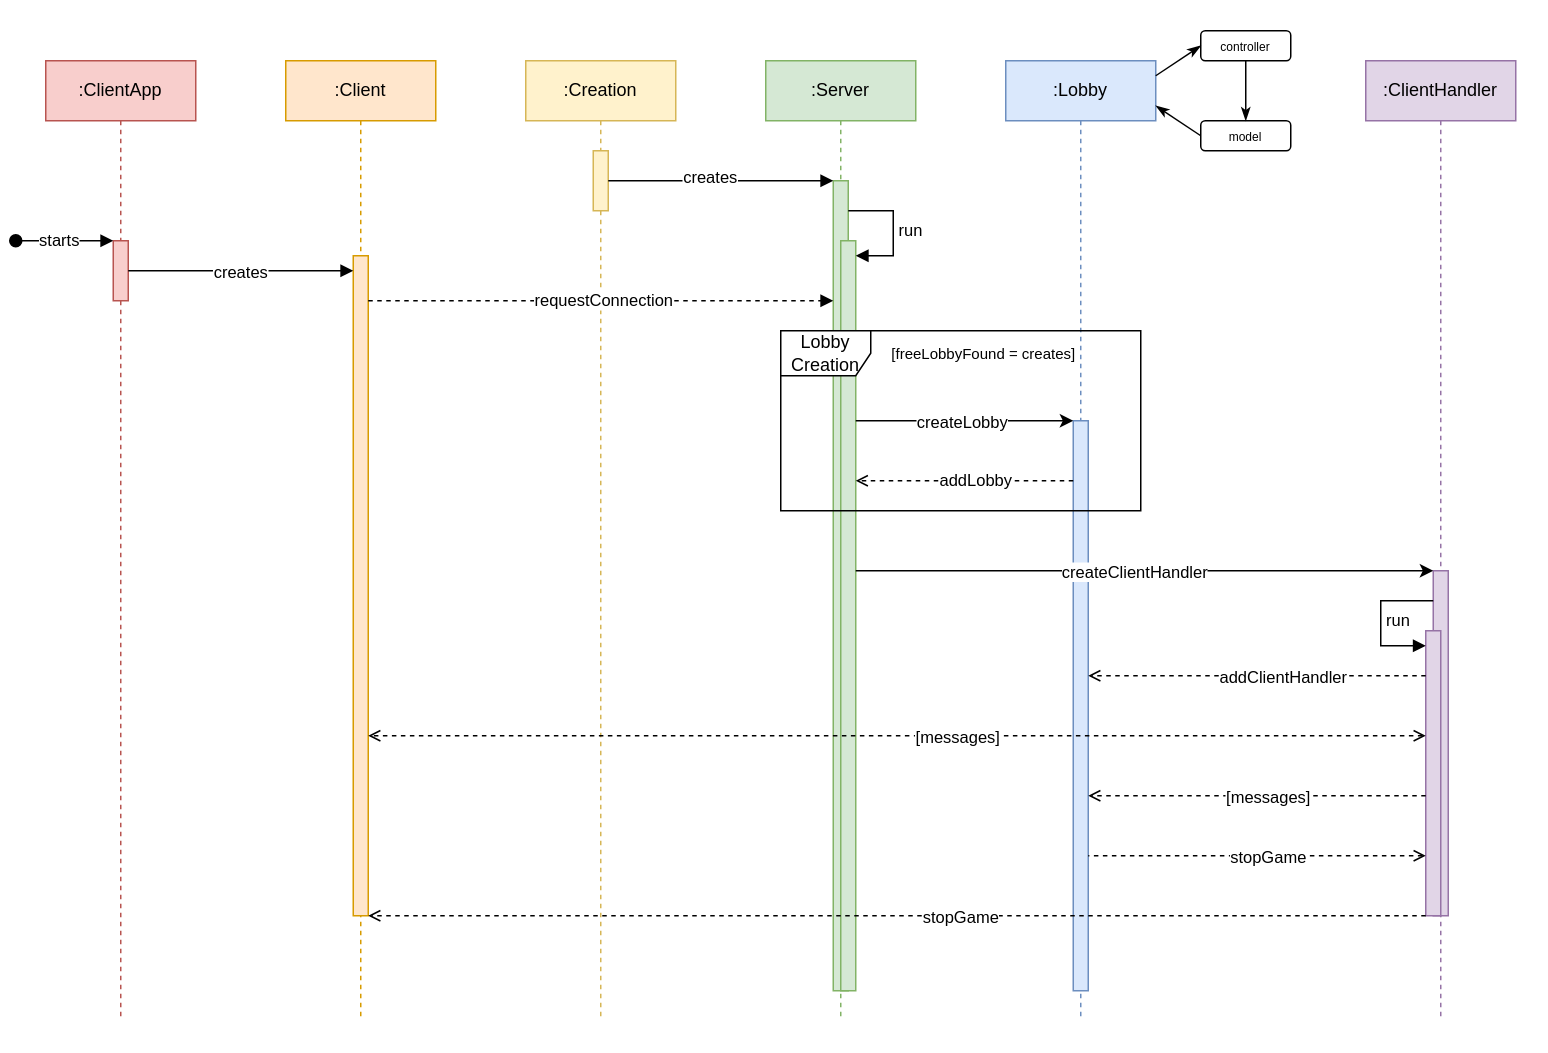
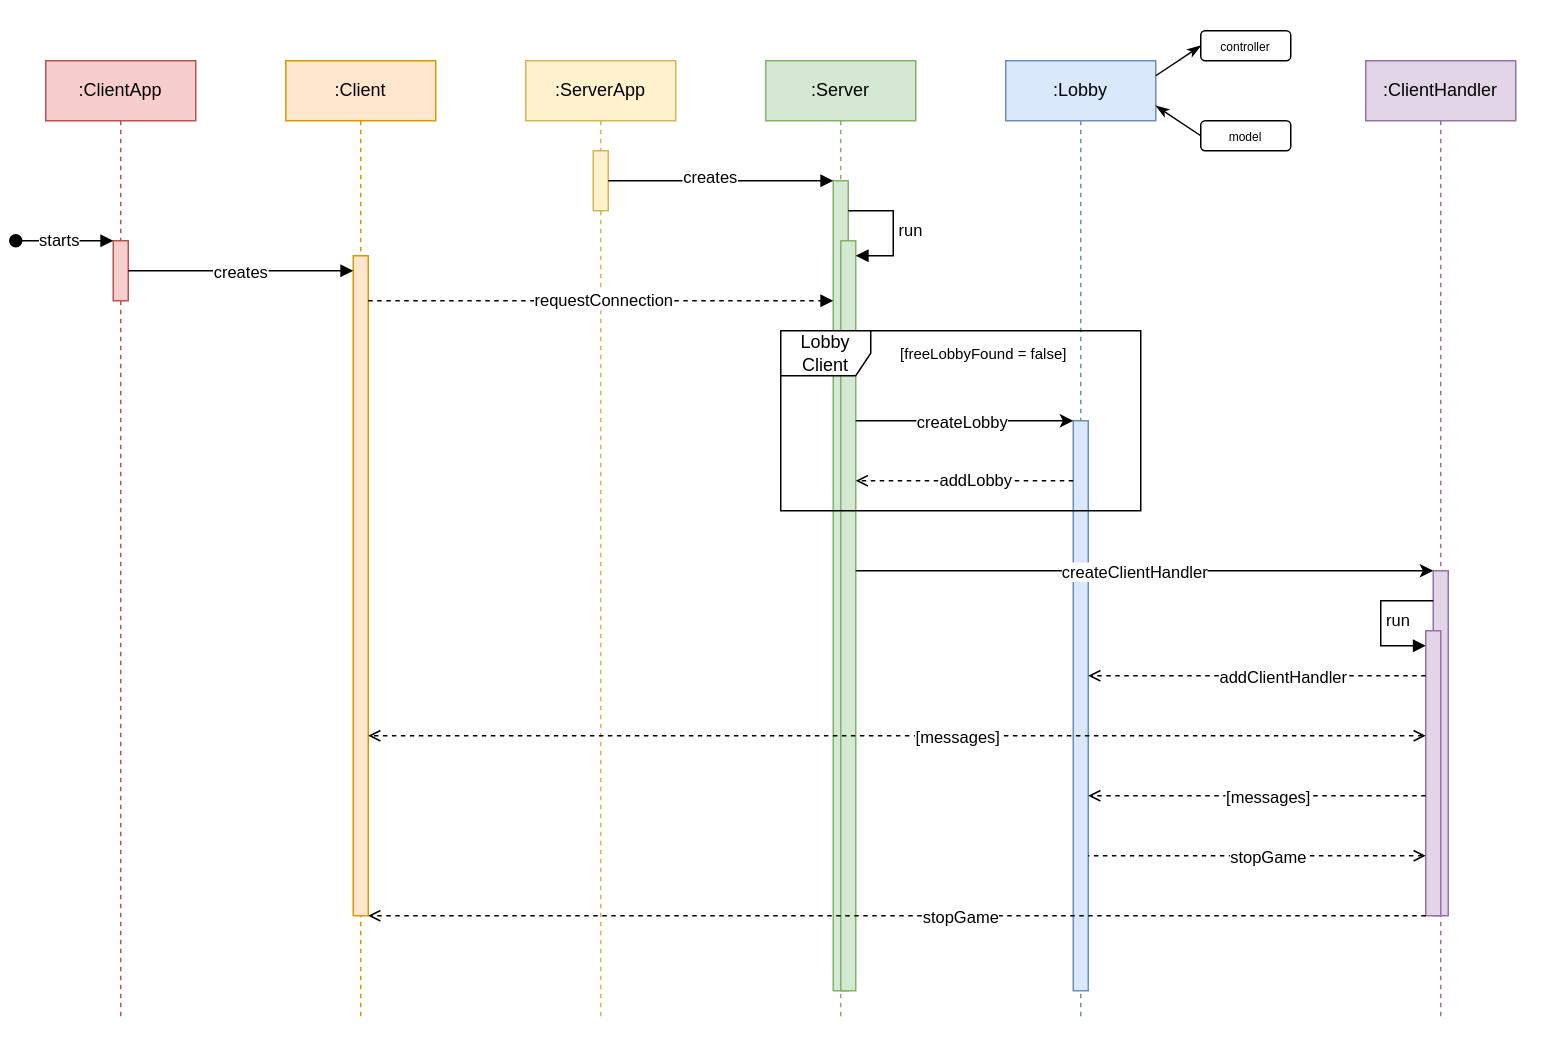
  <mxCell id="0" />
  <mxCell id="1" parent="0" />
  <mxCell id="2" value=":ClientApp" style="shape=umlLifeline;perimeter=lifelinePerimeter;whiteSpace=wrap;html=1;container=0;dropTarget=0;collapsible=0;recursiveResize=0;outlineConnect=0;portConstraint=eastwest;newEdgeStyle={&quot;edgeStyle&quot;:&quot;elbowEdgeStyle&quot;,&quot;elbow&quot;:&quot;vertical&quot;,&quot;curved&quot;:0,&quot;rounded&quot;:0};fillColor=#f8cecc;strokeColor=#b85450;" parent="1" vertex="1"><mxGeometry x="20" y="40" width="100" height="640" as="geometry" /></mxCell>
  <mxCell id="3" value="" style="html=1;points=[];perimeter=orthogonalPerimeter;outlineConnect=0;targetShapes=umlLifeline;portConstraint=eastwest;newEdgeStyle={&quot;edgeStyle&quot;:&quot;elbowEdgeStyle&quot;,&quot;elbow&quot;:&quot;vertical&quot;,&quot;curved&quot;:0,&quot;rounded&quot;:0};fillColor=#f8cecc;strokeColor=#b85450;" parent="2" vertex="1"><mxGeometry x="45" y="120" width="10" height="40" as="geometry" /></mxCell>
  <mxCell id="4" value="" style="html=1;verticalAlign=bottom;startArrow=oval;endArrow=block;startSize=8;edgeStyle=elbowEdgeStyle;elbow=vertical;curved=0;rounded=0;" parent="2" target="3" edge="1"><mxGeometry relative="1" as="geometry"><mxPoint x="-20" y="120" as="sourcePoint" /><Array as="points"><mxPoint x="-20" y="120" /></Array></mxGeometry></mxCell>
  <mxCell id="5" value="starts" style="edgeLabel;html=1;align=center;verticalAlign=middle;resizable=0;points=[];" vertex="1" connectable="0" parent="4"><mxGeometry x="-0.136" y="1" relative="1" as="geometry"><mxPoint as="offset" /></mxGeometry></mxCell>
  <mxCell id="6" value=":Client" style="shape=umlLifeline;perimeter=lifelinePerimeter;whiteSpace=wrap;html=1;container=0;dropTarget=0;collapsible=0;recursiveResize=0;outlineConnect=0;portConstraint=eastwest;newEdgeStyle={&quot;edgeStyle&quot;:&quot;elbowEdgeStyle&quot;,&quot;elbow&quot;:&quot;vertical&quot;,&quot;curved&quot;:0,&quot;rounded&quot;:0};fillColor=#ffe6cc;strokeColor=#d79b00;" parent="1" vertex="1"><mxGeometry x="180" y="40" width="100" height="640" as="geometry" /></mxCell>
  <mxCell id="7" value="" style="html=1;points=[];perimeter=orthogonalPerimeter;outlineConnect=0;targetShapes=umlLifeline;portConstraint=eastwest;newEdgeStyle={&quot;edgeStyle&quot;:&quot;elbowEdgeStyle&quot;,&quot;elbow&quot;:&quot;vertical&quot;,&quot;curved&quot;:0,&quot;rounded&quot;:0};fillColor=#ffe6cc;strokeColor=#d79b00;" parent="6" vertex="1"><mxGeometry x="45" y="130" width="10" height="440" as="geometry" /></mxCell>
  <mxCell id="8" value="" style="html=1;verticalAlign=bottom;endArrow=block;edgeStyle=elbowEdgeStyle;elbow=vertical;curved=0;rounded=0;" parent="1" source="3" target="7" edge="1"><mxGeometry relative="1" as="geometry"><mxPoint x="165" y="130" as="sourcePoint" /><Array as="points"><mxPoint x="90" y="180" /><mxPoint x="130" y="170" /><mxPoint x="150" y="120" /></Array></mxGeometry></mxCell>
  <mxCell id="9" value="creates" style="edgeLabel;html=1;align=center;verticalAlign=middle;resizable=0;points=[];" vertex="1" connectable="0" parent="8"><mxGeometry x="-0.015" relative="1" as="geometry"><mxPoint as="offset" /></mxGeometry></mxCell>
  <mxCell id="10" value=":ClientHandler" style="shape=umlLifeline;perimeter=lifelinePerimeter;whiteSpace=wrap;html=1;container=0;dropTarget=0;collapsible=0;recursiveResize=0;outlineConnect=0;portConstraint=eastwest;newEdgeStyle={&quot;edgeStyle&quot;:&quot;elbowEdgeStyle&quot;,&quot;elbow&quot;:&quot;vertical&quot;,&quot;curved&quot;:0,&quot;rounded&quot;:0};fillColor=#e1d5e7;strokeColor=#9673a6;" parent="1" vertex="1"><mxGeometry x="900" y="40" width="100" height="640" as="geometry" /></mxCell>
  <mxCell id="11" value="" style="html=1;points=[];perimeter=orthogonalPerimeter;outlineConnect=0;targetShapes=umlLifeline;portConstraint=eastwest;newEdgeStyle={&quot;edgeStyle&quot;:&quot;elbowEdgeStyle&quot;,&quot;elbow&quot;:&quot;vertical&quot;,&quot;curved&quot;:0,&quot;rounded&quot;:0};fillColor=#e1d5e7;strokeColor=#9673a6;" parent="10" vertex="1"><mxGeometry x="45" y="340" width="10" height="230" as="geometry" /></mxCell>
  <mxCell id="12" value="" style="html=1;points=[];perimeter=orthogonalPerimeter;outlineConnect=0;targetShapes=umlLifeline;portConstraint=eastwest;newEdgeStyle={&quot;edgeStyle&quot;:&quot;elbowEdgeStyle&quot;,&quot;elbow&quot;:&quot;vertical&quot;,&quot;curved&quot;:0,&quot;rounded&quot;:0};fillColor=#e1d5e7;strokeColor=#9673a6;" vertex="1" parent="10"><mxGeometry x="40" y="380" width="10" height="190" as="geometry" /></mxCell>
  <mxCell id="13" value="run" style="html=1;align=left;spacingLeft=2;endArrow=block;rounded=0;edgeStyle=orthogonalEdgeStyle;curved=0;rounded=0;" edge="1" target="12" parent="10"><mxGeometry relative="1" as="geometry"><mxPoint x="45" y="360" as="sourcePoint" /><Array as="points"><mxPoint x="10" y="360" /><mxPoint x="10" y="390" /></Array></mxGeometry></mxCell>
- <mxCell id="14" value=":Creation" style="shape=umlLifeline;perimeter=lifelinePerimeter;whiteSpace=wrap;html=1;container=0;dropTarget=0;collapsible=0;recursiveResize=0;outlineConnect=0;portConstraint=eastwest;newEdgeStyle={&quot;edgeStyle&quot;:&quot;elbowEdgeStyle&quot;,&quot;elbow&quot;:&quot;vertical&quot;,&quot;curved&quot;:0,&quot;rounded&quot;:0};fillColor=#fff2cc;strokeColor=#d6b656;" parent="1" vertex="1"><mxGeometry x="340" y="40" width="100" height="640" as="geometry" /></mxCell>
+ <mxCell id="14" value=":ServerApp" style="shape=umlLifeline;perimeter=lifelinePerimeter;whiteSpace=wrap;html=1;container=0;dropTarget=0;collapsible=0;recursiveResize=0;outlineConnect=0;portConstraint=eastwest;newEdgeStyle={&quot;edgeStyle&quot;:&quot;elbowEdgeStyle&quot;,&quot;elbow&quot;:&quot;vertical&quot;,&quot;curved&quot;:0,&quot;rounded&quot;:0};fillColor=#fff2cc;strokeColor=#d6b656;" parent="1" vertex="1"><mxGeometry x="340" y="40" width="100" height="640" as="geometry" /></mxCell>
  <mxCell id="15" value="" style="html=1;points=[];perimeter=orthogonalPerimeter;outlineConnect=0;targetShapes=umlLifeline;portConstraint=eastwest;newEdgeStyle={&quot;edgeStyle&quot;:&quot;elbowEdgeStyle&quot;,&quot;elbow&quot;:&quot;vertical&quot;,&quot;curved&quot;:0,&quot;rounded&quot;:0};fillColor=#fff2cc;strokeColor=#d6b656;" parent="14" vertex="1"><mxGeometry x="45" y="60" width="10" height="40" as="geometry" /></mxCell>
  <mxCell id="16" value=":Server" style="shape=umlLifeline;perimeter=lifelinePerimeter;whiteSpace=wrap;html=1;container=0;dropTarget=0;collapsible=0;recursiveResize=0;outlineConnect=0;portConstraint=eastwest;newEdgeStyle={&quot;edgeStyle&quot;:&quot;elbowEdgeStyle&quot;,&quot;elbow&quot;:&quot;vertical&quot;,&quot;curved&quot;:0,&quot;rounded&quot;:0};fillColor=#d5e8d4;strokeColor=#82b366;" parent="1" vertex="1"><mxGeometry x="500" y="40" width="100" height="640" as="geometry" /></mxCell>
  <mxCell id="17" value="" style="html=1;points=[];perimeter=orthogonalPerimeter;outlineConnect=0;targetShapes=umlLifeline;portConstraint=eastwest;newEdgeStyle={&quot;edgeStyle&quot;:&quot;elbowEdgeStyle&quot;,&quot;elbow&quot;:&quot;vertical&quot;,&quot;curved&quot;:0,&quot;rounded&quot;:0};fillColor=#d5e8d4;strokeColor=#82b366;" parent="16" vertex="1"><mxGeometry x="45" y="80" width="10" height="540" as="geometry" /></mxCell>
  <mxCell id="18" value="" style="html=1;points=[];perimeter=orthogonalPerimeter;outlineConnect=0;targetShapes=umlLifeline;portConstraint=eastwest;newEdgeStyle={&quot;edgeStyle&quot;:&quot;elbowEdgeStyle&quot;,&quot;elbow&quot;:&quot;vertical&quot;,&quot;curved&quot;:0,&quot;rounded&quot;:0};fillColor=#d5e8d4;strokeColor=#82b366;" vertex="1" parent="16"><mxGeometry x="50" y="120" width="10" height="500" as="geometry" /></mxCell>
  <mxCell id="19" value="run" style="html=1;align=left;spacingLeft=2;endArrow=block;rounded=0;edgeStyle=orthogonalEdgeStyle;curved=0;rounded=0;" edge="1" target="18" parent="16"><mxGeometry relative="1" as="geometry"><mxPoint x="55" y="100" as="sourcePoint" /><Array as="points"><mxPoint x="85" y="130" /></Array></mxGeometry></mxCell>
  <mxCell id="20" value=":Lobby" style="shape=umlLifeline;perimeter=lifelinePerimeter;whiteSpace=wrap;html=1;container=0;dropTarget=0;collapsible=0;recursiveResize=0;outlineConnect=0;portConstraint=eastwest;newEdgeStyle={&quot;edgeStyle&quot;:&quot;elbowEdgeStyle&quot;,&quot;elbow&quot;:&quot;vertical&quot;,&quot;curved&quot;:0,&quot;rounded&quot;:0};fillColor=#dae8fc;strokeColor=#6c8ebf;" parent="1" vertex="1"><mxGeometry x="660" y="40" width="100" height="640" as="geometry" /></mxCell>
  <mxCell id="21" value="" style="html=1;points=[];perimeter=orthogonalPerimeter;outlineConnect=0;targetShapes=umlLifeline;portConstraint=eastwest;newEdgeStyle={&quot;edgeStyle&quot;:&quot;elbowEdgeStyle&quot;,&quot;elbow&quot;:&quot;vertical&quot;,&quot;curved&quot;:0,&quot;rounded&quot;:0};fillColor=#dae8fc;strokeColor=#6c8ebf;" parent="20" vertex="1"><mxGeometry x="45" y="240" width="10" height="380" as="geometry" /></mxCell>
  <mxCell id="22" value="" style="html=1;verticalAlign=bottom;endArrow=block;edgeStyle=elbowEdgeStyle;elbow=vertical;curved=0;rounded=0;" parent="1" source="15" edge="1"><mxGeometry y="10" relative="1" as="geometry"><mxPoint x="440" y="100" as="sourcePoint" /><Array as="points"><mxPoint x="410" y="120" /><mxPoint x="390" y="110" /><mxPoint x="490" y="100" /></Array><mxPoint x="545" y="120" as="targetPoint" /><mxPoint as="offset" /></mxGeometry></mxCell>
  <mxCell id="23" value="creates" style="edgeLabel;html=1;align=center;verticalAlign=middle;resizable=0;points=[];" vertex="1" connectable="0" parent="22"><mxGeometry x="-0.107" y="3" relative="1" as="geometry"><mxPoint as="offset" /></mxGeometry></mxCell>
  <mxCell id="24" value="" style="html=1;verticalAlign=bottom;endArrow=block;edgeStyle=elbowEdgeStyle;elbow=vertical;curved=0;rounded=0;dashed=1;" parent="1" source="7" target="17" edge="1"><mxGeometry relative="1" as="geometry"><mxPoint x="250" y="190" as="sourcePoint" /><Array as="points"><mxPoint x="400" y="200" /><mxPoint x="250" y="200" /><mxPoint x="310" y="180" /><mxPoint x="335" y="190" /></Array><mxPoint x="390" y="190" as="targetPoint" /></mxGeometry></mxCell>
  <mxCell id="25" value="requestConnection" style="edgeLabel;html=1;align=center;verticalAlign=middle;resizable=0;points=[];" vertex="1" connectable="0" parent="24"><mxGeometry x="-0.158" y="1" relative="1" as="geometry"><mxPoint x="25" as="offset" /></mxGeometry></mxCell>
  <mxCell id="26" value="" style="edgeStyle=elbowEdgeStyle;rounded=0;orthogonalLoop=1;jettySize=auto;html=1;elbow=vertical;curved=0;" edge="1" parent="1" target="21"><mxGeometry relative="1" as="geometry"><mxPoint x="560" y="280" as="sourcePoint" /><Array as="points"><mxPoint x="580" y="280" /><mxPoint x="530" y="270" /><mxPoint x="540" y="250" /><mxPoint x="630" y="290" /></Array></mxGeometry></mxCell>
  <mxCell id="27" value="createLobby" style="edgeLabel;html=1;align=center;verticalAlign=middle;resizable=0;points=[];" vertex="1" connectable="0" parent="26"><mxGeometry x="0.117" relative="1" as="geometry"><mxPoint x="-11" as="offset" /></mxGeometry></mxCell>
  <mxCell id="28" value="" style="edgeStyle=elbowEdgeStyle;rounded=0;orthogonalLoop=1;jettySize=auto;html=1;elbow=vertical;curved=0;" edge="1" parent="1" source="18" target="11"><mxGeometry relative="1" as="geometry"><mxPoint x="560" y="350" as="sourcePoint" /><mxPoint x="810" y="340" as="targetPoint" /><Array as="points"><mxPoint x="800" y="380" /><mxPoint x="650" y="360" /><mxPoint x="630" y="400" /><mxPoint x="800" y="390" /><mxPoint x="610" y="380" /><mxPoint x="640" y="350" /><mxPoint x="780" y="360" /><mxPoint x="650" y="340" /><mxPoint x="610" y="330" /><mxPoint x="650" y="350" /><mxPoint x="770" y="460" /><mxPoint x="790" y="450" /><mxPoint x="580" y="430" /><mxPoint x="530" y="350" /><mxPoint x="760" y="340" /></Array></mxGeometry></mxCell>
  <mxCell id="29" value="createClientHandler" style="edgeLabel;html=1;align=center;verticalAlign=middle;resizable=0;points=[];" vertex="1" connectable="0" parent="28"><mxGeometry x="-0.317" relative="1" as="geometry"><mxPoint x="54" as="offset" /></mxGeometry></mxCell>
- <mxCell id="30" value="Lobby Creation" style="shape=umlFrame;whiteSpace=wrap;html=1;pointerEvents=0;width=60;height=30;" vertex="1" parent="1"><mxGeometry x="510" y="220" width="240" height="120" as="geometry" /></mxCell>
- <mxCell id="31" value="&lt;font style=&quot;font-size: 10px;&quot;&gt;[freeLobbyFound = creates]&lt;/font&gt;" style="text;html=1;align=center;verticalAlign=middle;resizable=0;points=[];autosize=1;strokeColor=none;fillColor=none;" vertex="1" parent="1"><mxGeometry x="580" y="220" width="130" height="30" as="geometry" /></mxCell>
+ <mxCell id="30" value="Lobby Client" style="shape=umlFrame;whiteSpace=wrap;html=1;pointerEvents=0;width=60;height=30;" vertex="1" parent="1"><mxGeometry x="510" y="220" width="240" height="120" as="geometry" /></mxCell>
+ <mxCell id="31" value="&lt;font style=&quot;font-size: 10px;&quot;&gt;[freeLobbyFound = false]&lt;/font&gt;" style="text;html=1;align=center;verticalAlign=middle;resizable=0;points=[];autosize=1;strokeColor=none;fillColor=none;" vertex="1" parent="1"><mxGeometry x="580" y="220" width="130" height="30" as="geometry" /></mxCell>
  <mxCell id="32" value="" style="edgeStyle=elbowEdgeStyle;rounded=0;orthogonalLoop=1;jettySize=auto;html=1;elbow=vertical;curved=0;endArrow=open;endFill=0;dashed=1;" edge="1" parent="1" source="21"><mxGeometry relative="1" as="geometry"><mxPoint x="560" y="320" as="targetPoint" /><Array as="points"><mxPoint x="633" y="320" /></Array></mxGeometry></mxCell>
  <mxCell id="33" value="addLobby" style="edgeLabel;html=1;align=center;verticalAlign=middle;resizable=0;points=[];" vertex="1" connectable="0" parent="32"><mxGeometry x="-0.092" y="-1" relative="1" as="geometry"><mxPoint as="offset" /></mxGeometry></mxCell>
  <mxCell id="34" value="" style="edgeStyle=elbowEdgeStyle;rounded=0;orthogonalLoop=1;jettySize=auto;html=1;elbow=vertical;curved=0;endArrow=open;endFill=0;dashed=1;" edge="1" parent="1" source="12" target="21"><mxGeometry relative="1" as="geometry"><Array as="points"><mxPoint x="760" y="450" /><mxPoint x="860" y="420" /><mxPoint x="840" y="440" /><mxPoint x="830" y="435" /><mxPoint x="840" y="430" /><mxPoint x="790" y="390" /></Array></mxGeometry></mxCell>
  <mxCell id="35" value="addClientHandler" style="edgeLabel;html=1;align=center;verticalAlign=middle;resizable=0;points=[];" vertex="1" connectable="0" parent="34"><mxGeometry x="-0.183" y="-2" relative="1" as="geometry"><mxPoint x="-4" y="2" as="offset" /></mxGeometry></mxCell>
  <mxCell id="36" value="" style="edgeStyle=elbowEdgeStyle;rounded=0;orthogonalLoop=1;jettySize=auto;html=1;elbow=vertical;curved=0;dashed=1;endArrow=open;endFill=0;startArrow=open;startFill=0;" edge="1" parent="1" source="12" target="7"><mxGeometry relative="1" as="geometry"><Array as="points"><mxPoint x="850" y="490" /><mxPoint x="880" y="480" /><mxPoint x="770" y="530" /><mxPoint x="860" y="460" /><mxPoint x="690" y="450" /><mxPoint x="670" y="520" /></Array></mxGeometry></mxCell>
  <mxCell id="37" value="[messages]" style="edgeLabel;html=1;align=center;verticalAlign=middle;resizable=0;points=[];" vertex="1" connectable="0" parent="36"><mxGeometry x="-0.228" y="-3" relative="1" as="geometry"><mxPoint x="-41" y="3" as="offset" /></mxGeometry></mxCell>
  <mxCell id="38" value="" style="edgeStyle=elbowEdgeStyle;rounded=0;orthogonalLoop=1;jettySize=auto;html=1;elbow=vertical;curved=0;endArrow=open;endFill=0;dashed=1;" edge="1" parent="1" source="12" target="21"><mxGeometry relative="1" as="geometry"><mxPoint x="940" y="520" as="sourcePoint" /><mxPoint x="725" y="510" as="targetPoint" /><Array as="points"><mxPoint x="890" y="530" /><mxPoint x="930" y="520" /><mxPoint x="770" y="570" /><mxPoint x="880" y="500" /><mxPoint x="750" y="490" /><mxPoint x="870" y="510" /><mxPoint x="850" y="530" /><mxPoint x="840" y="525" /><mxPoint x="850" y="520" /><mxPoint x="800" y="480" /></Array></mxGeometry></mxCell>
  <mxCell id="39" value="[messages]" style="edgeLabel;html=1;align=center;verticalAlign=middle;resizable=0;points=[];" vertex="1" connectable="0" parent="38"><mxGeometry x="-0.183" y="-2" relative="1" as="geometry"><mxPoint x="-14" y="2" as="offset" /></mxGeometry></mxCell>
  <mxCell id="40" value="&lt;font style=&quot;font-size: 8px;&quot;&gt;controller&lt;/font&gt;" style="html=1;whiteSpace=wrap;rounded=1;" vertex="1" parent="1"><mxGeometry x="790" y="20" width="60" height="20" as="geometry" /></mxCell>
  <mxCell id="41" value="&lt;font style=&quot;font-size: 8px;&quot;&gt;model&lt;br&gt;&lt;/font&gt;" style="html=1;whiteSpace=wrap;rounded=1;" vertex="1" parent="1"><mxGeometry x="790" y="80" width="60" height="20" as="geometry" /></mxCell>
  <mxCell id="42" value="" style="html=1;verticalAlign=bottom;endArrow=classicThin;elbow=vertical;rounded=0;entryX=0;entryY=0.5;entryDx=0;entryDy=0;endFill=1;" edge="1" parent="1" target="40"><mxGeometry width="80" relative="1" as="geometry"><mxPoint x="760" y="50" as="sourcePoint" /><mxPoint x="840" y="60" as="targetPoint" /></mxGeometry></mxCell>
- <mxCell id="43" value="" style="html=1;verticalAlign=bottom;endArrow=classicThin;elbow=vertical;rounded=0;entryX=0.5;entryY=0;entryDx=0;entryDy=0;endFill=1;exitX=0.5;exitY=1;exitDx=0;exitDy=0;" edge="1" parent="1" source="40" target="41"><mxGeometry width="80" relative="1" as="geometry"><mxPoint x="770" y="70" as="sourcePoint" /><mxPoint x="800" y="40" as="targetPoint" /></mxGeometry></mxCell>
  <mxCell id="44" value="" style="html=1;verticalAlign=bottom;endArrow=classicThin;elbow=vertical;rounded=0;endFill=1;exitX=0;exitY=0.5;exitDx=0;exitDy=0;" edge="1" parent="1" source="41"><mxGeometry width="80" relative="1" as="geometry"><mxPoint x="770" y="70" as="sourcePoint" /><mxPoint x="760" y="70" as="targetPoint" /></mxGeometry></mxCell>
  <mxCell id="45" value="" style="edgeStyle=elbowEdgeStyle;rounded=0;orthogonalLoop=1;jettySize=auto;html=1;elbow=vertical;curved=0;endArrow=none;endFill=0;dashed=1;startArrow=open;startFill=0;" edge="1" parent="1" source="12" target="21"><mxGeometry relative="1" as="geometry"><mxPoint x="940" y="540" as="sourcePoint" /><mxPoint x="710" y="540" as="targetPoint" /><Array as="points"><mxPoint x="880" y="570" /><mxPoint x="900" y="560" /><mxPoint x="780" y="610" /><mxPoint x="875" y="540" /><mxPoint x="745" y="530" /><mxPoint x="865" y="550" /><mxPoint x="845" y="570" /><mxPoint x="835" y="565" /><mxPoint x="845" y="560" /><mxPoint x="795" y="520" /></Array></mxGeometry></mxCell>
  <mxCell id="46" value="stopGame" style="edgeLabel;html=1;align=center;verticalAlign=middle;resizable=0;points=[];" vertex="1" connectable="0" parent="45"><mxGeometry x="-0.183" y="-2" relative="1" as="geometry"><mxPoint x="-14" y="2" as="offset" /></mxGeometry></mxCell>
  <mxCell id="47" value="" style="edgeStyle=elbowEdgeStyle;rounded=0;orthogonalLoop=1;jettySize=auto;html=1;elbow=vertical;curved=0;dashed=1;endArrow=open;endFill=0;startArrow=none;startFill=0;" edge="1" parent="1" source="12" target="7"><mxGeometry relative="1" as="geometry"><mxPoint x="950" y="580" as="sourcePoint" /><mxPoint x="240" y="580" as="targetPoint" /><Array as="points"><mxPoint x="920" y="610" /><mxPoint x="810" y="630" /><mxPoint x="750" y="620" /><mxPoint x="865" y="580" /><mxPoint x="695" y="570" /><mxPoint x="675" y="640" /></Array></mxGeometry></mxCell>
  <mxCell id="48" value="stopGame" style="edgeLabel;html=1;align=center;verticalAlign=middle;resizable=0;points=[];" vertex="1" connectable="0" parent="47"><mxGeometry x="-0.228" y="-3" relative="1" as="geometry"><mxPoint x="-39" y="3" as="offset" /></mxGeometry></mxCell>
